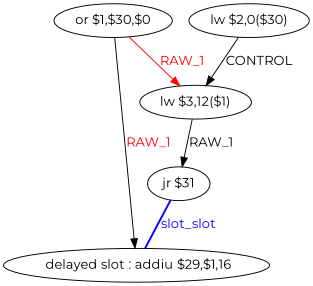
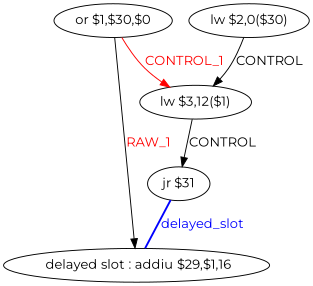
  digraph {
    fontname=Montserrat
    node [fontname=Montserrat shape=ellipse]
    edge [fontname=Montserrat]
    n1 [label=" delayed slot : addiu $29,$1,16"]
    n2 [label="jr $31"]
    n3 [label="or $1,$30,$0"]
    n4 [label="lw $3,12($1)"]
    n5 [label="lw $2,0($30)"]
-   n2 -> n1 [color=blue dir=none fontcolor=blue label=slot_slot style=bold]
+   n2 -> n1 [color=blue dir=none fontcolor=blue label=delayed_slot style=bold]
    n3 -> n1 [color=black fontcolor=red label=RAW_1]
-   n3 -> n4 [color=red fontcolor=red label=RAW_1]
-   n4 -> n2 [label=RAW_1]
+   n3 -> n4 [color=red fontcolor=red label=CONTROL_1]
+   n4 -> n2 [label=CONTROL]
    n5 -> n4 [label=CONTROL]
  }
